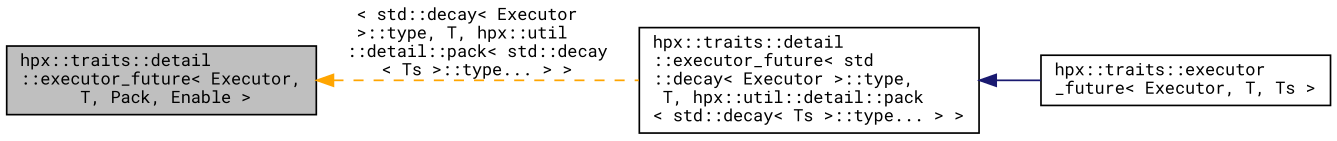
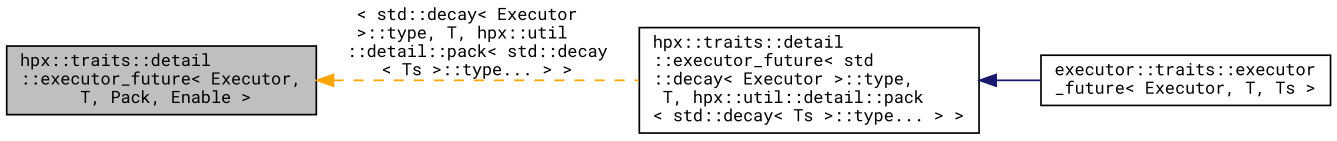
  digraph {
    rankdir=LR
    fontname="Roboto Mono"
    node [color=black fillcolor=white fontname="Roboto Mono" fontsize=10 shape=record style=filled]
    edge [dir=back fontname="Roboto Mono" fontsize=10 labelfontname=Helvetica labelfontsize=10]
    n1 [fillcolor=grey75 fontcolor=black height=0.2 label="hpx::traits::detail\l::executor_future\< Executor,\l T, Pack, Enable \>" width=0.4]
    n2 [height=0.2 label="hpx::traits::detail\l::executor_future\< std\l::decay\< Executor \>::type,\l T, hpx::util::detail::pack\l\< std::decay\< Ts \>::type... \> \>" width=0.4]
-   n3 [height=0.2 label="hpx::traits::executor\l_future\< Executor, T, Ts \>" width=0.4]
+   n3 [height=0.2 label="executor::traits::executor\l_future\< Executor, T, Ts \>" width=0.4]
    n1 -> n2 [color=orange label=" \< std::decay\< Executor\l \>::type, T, hpx::util\l::detail::pack\< std::decay\l\< Ts \>::type... \> \>" style=dashed]
    n2 -> n3 [color=midnightblue style=solid]
  }
